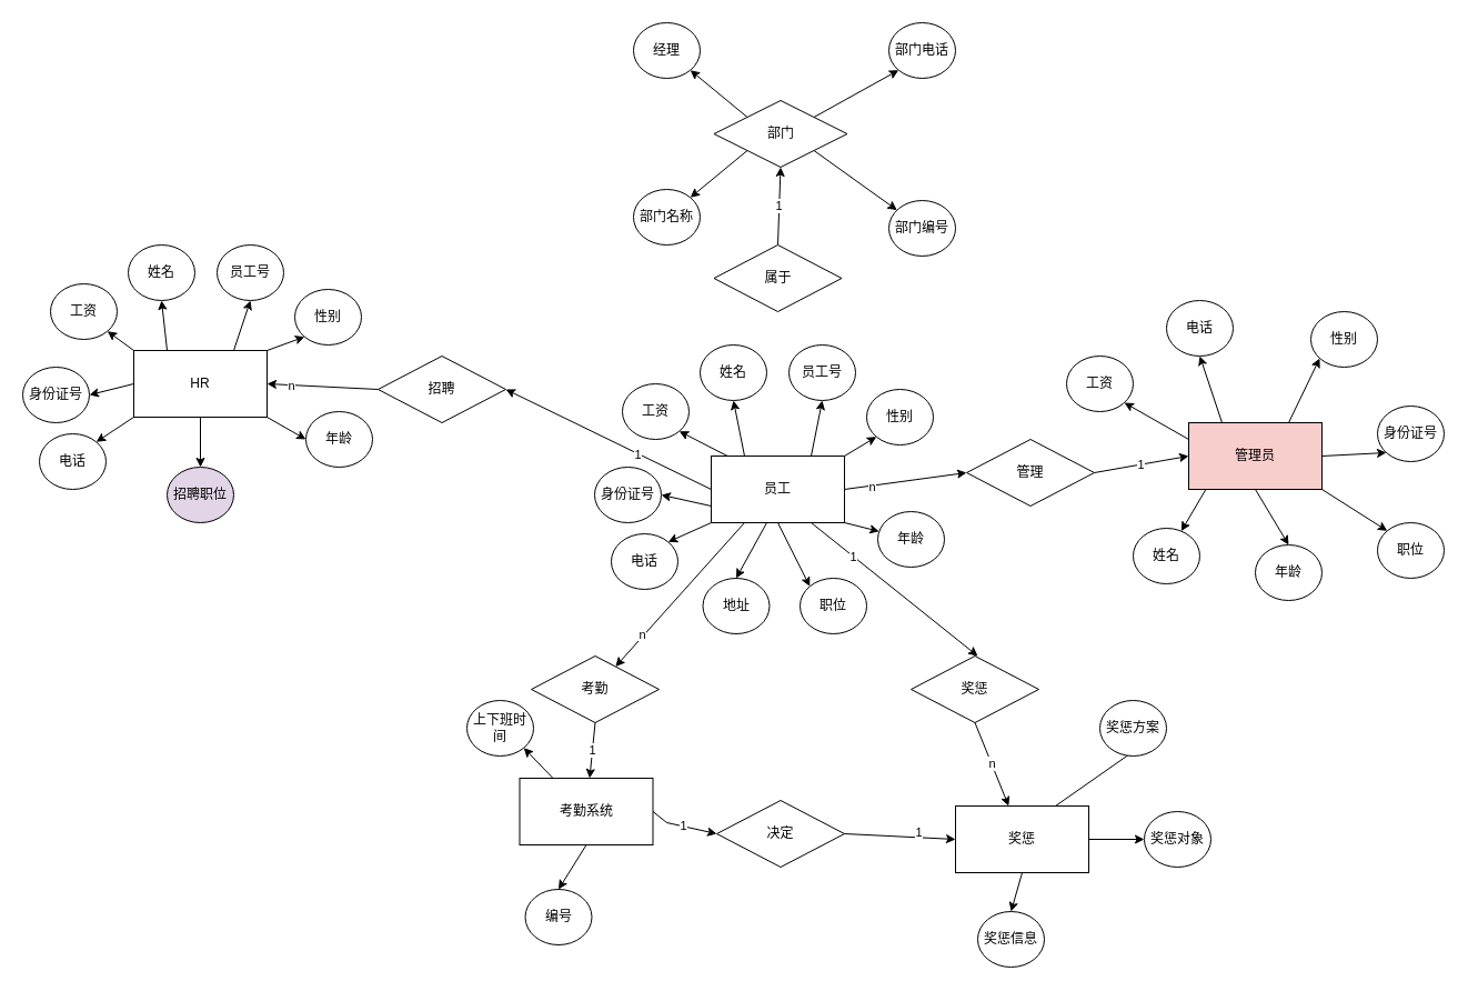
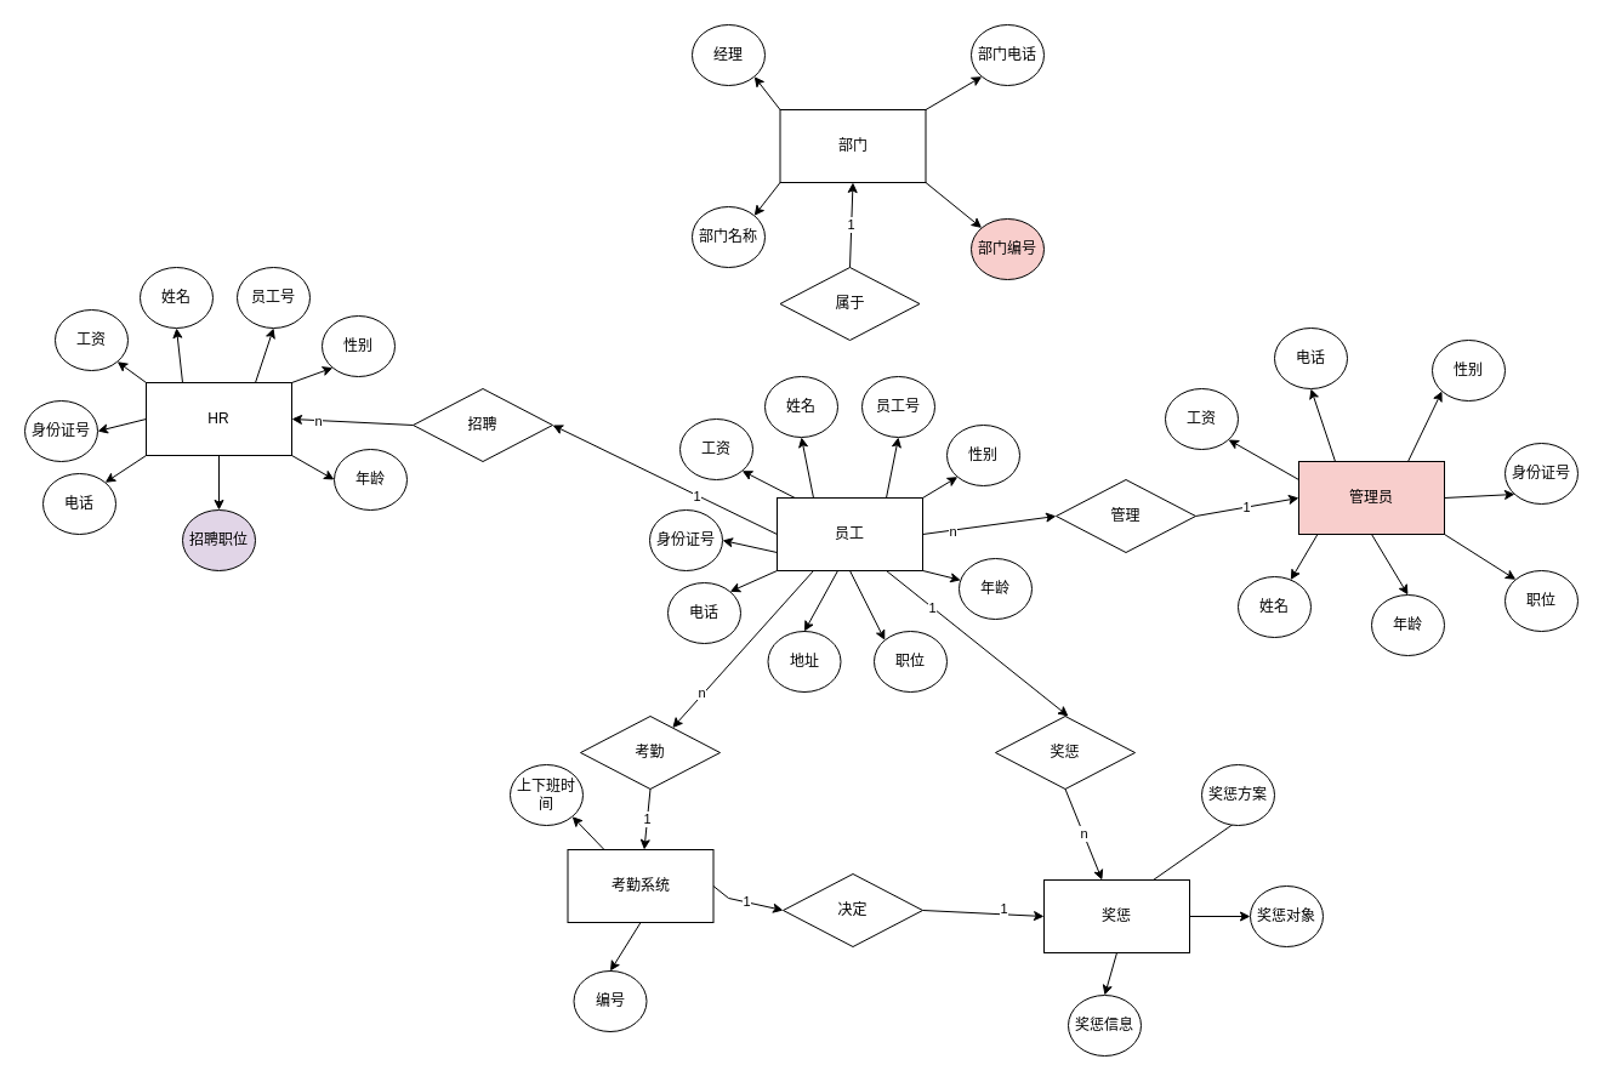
  <mxCell id="0" />
  <mxCell id="1" parent="0" />
  <mxCell id="2" style="orthogonalLoop=1;jettySize=auto;html=1;exitX=0.25;exitY=1;exitDx=0;exitDy=0;rounded=0;strokeColor=default;" edge="1" parent="1" source="17" target="49"><mxGeometry relative="1" as="geometry" /></mxCell>
  <mxCell id="3" value="n" style="edgeLabel;html=1;align=center;verticalAlign=middle;resizable=0;points=[];" vertex="1" connectable="0" parent="2"><mxGeometry x="0.563" y="-1" relative="1" as="geometry"><mxPoint x="-1" as="offset" /></mxGeometry></mxCell>
  <mxCell id="4" style="rounded=0;orthogonalLoop=1;jettySize=auto;html=1;exitX=1;exitY=0.5;exitDx=0;exitDy=0;entryX=0;entryY=0.5;entryDx=0;entryDy=0;" edge="1" parent="1" source="17" target="51"><mxGeometry relative="1" as="geometry" /></mxCell>
  <mxCell id="5" value="n" style="edgeLabel;html=1;align=center;verticalAlign=middle;resizable=0;points=[];" vertex="1" connectable="0" parent="4"><mxGeometry x="-0.542" y="-1" relative="1" as="geometry"><mxPoint as="offset" /></mxGeometry></mxCell>
  <mxCell id="6" style="rounded=0;orthogonalLoop=1;jettySize=auto;html=1;exitX=0;exitY=0.5;exitDx=0;exitDy=0;entryX=1;entryY=0.5;entryDx=0;entryDy=0;" edge="1" parent="1" source="17" target="47"><mxGeometry relative="1" as="geometry" /></mxCell>
  <mxCell id="7" value="1" style="edgeLabel;html=1;align=center;verticalAlign=middle;resizable=0;points=[];" vertex="1" connectable="0" parent="6"><mxGeometry x="-0.271" relative="1" as="geometry"><mxPoint x="1" y="1" as="offset" /></mxGeometry></mxCell>
  <mxCell id="8" style="rounded=0;orthogonalLoop=1;jettySize=auto;html=1;exitX=0.127;exitY=0.005;exitDx=0;exitDy=0;entryX=1;entryY=1;entryDx=0;entryDy=0;exitPerimeter=0;" edge="1" parent="1" source="17" target="63"><mxGeometry relative="1" as="geometry" /></mxCell>
  <mxCell id="9" style="rounded=0;orthogonalLoop=1;jettySize=auto;html=1;exitX=0.75;exitY=0;exitDx=0;exitDy=0;entryX=0.5;entryY=1;entryDx=0;entryDy=0;" edge="1" parent="1" source="17" target="57"><mxGeometry relative="1" as="geometry" /></mxCell>
  <mxCell id="10" style="rounded=0;orthogonalLoop=1;jettySize=auto;html=1;exitX=0.25;exitY=0;exitDx=0;exitDy=0;entryX=0.5;entryY=1;entryDx=0;entryDy=0;" edge="1" parent="1" source="17" target="56"><mxGeometry relative="1" as="geometry" /></mxCell>
  <mxCell id="11" style="rounded=0;orthogonalLoop=1;jettySize=auto;html=1;exitX=0;exitY=0.75;exitDx=0;exitDy=0;entryX=1;entryY=0.5;entryDx=0;entryDy=0;" edge="1" parent="1" source="17" target="58"><mxGeometry relative="1" as="geometry" /></mxCell>
  <mxCell id="12" style="rounded=0;orthogonalLoop=1;jettySize=auto;html=1;entryX=0.5;entryY=0;entryDx=0;entryDy=0;" edge="1" parent="1" target="59"><mxGeometry relative="1" as="geometry"><mxPoint x="690" y="470" as="sourcePoint" /></mxGeometry></mxCell>
  <mxCell id="13" style="rounded=0;orthogonalLoop=1;jettySize=auto;html=1;exitX=0.5;exitY=1;exitDx=0;exitDy=0;entryX=0;entryY=0;entryDx=0;entryDy=0;" edge="1" parent="1" source="17" target="60"><mxGeometry relative="1" as="geometry" /></mxCell>
  <mxCell id="14" style="rounded=0;orthogonalLoop=1;jettySize=auto;html=1;exitX=1;exitY=1;exitDx=0;exitDy=0;" edge="1" parent="1" source="17" target="61"><mxGeometry relative="1" as="geometry" /></mxCell>
  <mxCell id="15" style="rounded=0;orthogonalLoop=1;jettySize=auto;html=1;exitX=1;exitY=0;exitDx=0;exitDy=0;entryX=0;entryY=1;entryDx=0;entryDy=0;" edge="1" parent="1" source="17" target="62"><mxGeometry relative="1" as="geometry" /></mxCell>
  <mxCell id="16" style="rounded=0;orthogonalLoop=1;jettySize=auto;html=1;exitX=0;exitY=1;exitDx=0;exitDy=0;entryX=1;entryY=0;entryDx=0;entryDy=0;" edge="1" parent="1" source="17" target="68"><mxGeometry relative="1" as="geometry" /></mxCell>
  <mxCell id="17" value="员工" style="rounded=0;whiteSpace=wrap;html=1;" vertex="1" parent="1"><mxGeometry x="640" y="410" width="120" height="60" as="geometry" /></mxCell>
  <mxCell id="18" style="rounded=0;orthogonalLoop=1;jettySize=auto;html=1;exitX=1;exitY=0;exitDx=0;exitDy=0;entryX=0;entryY=1;entryDx=0;entryDy=0;" edge="1" parent="1" source="22" target="66"><mxGeometry relative="1" as="geometry" /></mxCell>
  <mxCell id="19" style="rounded=0;orthogonalLoop=1;jettySize=auto;html=1;exitX=0;exitY=0;exitDx=0;exitDy=0;entryX=1;entryY=1;entryDx=0;entryDy=0;" edge="1" parent="1" source="22" target="67"><mxGeometry relative="1" as="geometry" /></mxCell>
  <mxCell id="20" style="rounded=0;orthogonalLoop=1;jettySize=auto;html=1;exitX=0;exitY=1;exitDx=0;exitDy=0;entryX=1;entryY=0;entryDx=0;entryDy=0;" edge="1" parent="1" source="22" target="65"><mxGeometry relative="1" as="geometry"><mxPoint x="621.518" y="137.58" as="targetPoint" /></mxGeometry></mxCell>
  <mxCell id="21" style="rounded=0;orthogonalLoop=1;jettySize=auto;html=1;exitX=1;exitY=1;exitDx=0;exitDy=0;" edge="1" parent="1" source="22" target="64"><mxGeometry relative="1" as="geometry"><mxPoint x="808.482" y="147.58" as="targetPoint" /></mxGeometry></mxCell>
- <mxCell id="22" value="部门" style="rhombus;whiteSpace=wrap;html=1;" vertex="1" parent="1"><mxGeometry x="642.5" y="90" width="120" height="60" as="geometry" /></mxCell>
+ <mxCell id="22" value="部门" style="rounded=0;whiteSpace=wrap;html=1;" vertex="1" parent="1"><mxGeometry x="642.5" y="90" width="120" height="60" as="geometry" /></mxCell>
  <mxCell id="23" style="rounded=0;orthogonalLoop=1;jettySize=auto;html=1;exitX=0.127;exitY=1.005;exitDx=0;exitDy=0;exitPerimeter=0;" edge="1" parent="1" source="26" target="75"><mxGeometry relative="1" as="geometry" /></mxCell>
  <mxCell id="24" style="rounded=0;orthogonalLoop=1;jettySize=auto;html=1;exitX=0.5;exitY=1;exitDx=0;exitDy=0;entryX=0.5;entryY=0;entryDx=0;entryDy=0;" edge="1" parent="1" source="26" target="71"><mxGeometry relative="1" as="geometry" /></mxCell>
  <mxCell id="25" style="rounded=0;orthogonalLoop=1;jettySize=auto;html=1;exitX=1;exitY=1;exitDx=0;exitDy=0;entryX=0;entryY=0;entryDx=0;entryDy=0;" edge="1" parent="1" source="26" target="72"><mxGeometry relative="1" as="geometry" /></mxCell>
  <mxCell id="26" value="管理员" style="rounded=0;whiteSpace=wrap;html=1;fillColor=#f8cecc;" vertex="1" parent="1"><mxGeometry x="1070" y="380" width="120" height="60" as="geometry" /></mxCell>
  <mxCell id="27" style="rounded=0;orthogonalLoop=1;jettySize=auto;html=1;exitX=0.5;exitY=1;exitDx=0;exitDy=0;entryX=0.5;entryY=0;entryDx=0;entryDy=0;" edge="1" parent="1" source="29" target="88"><mxGeometry relative="1" as="geometry" /></mxCell>
  <mxCell id="28" style="rounded=0;orthogonalLoop=1;jettySize=auto;html=1;exitX=0.75;exitY=0;exitDx=0;exitDy=0;entryX=1;entryY=0.5;entryDx=0;entryDy=0;" edge="1" parent="1" source="29" target="90"><mxGeometry relative="1" as="geometry" /></mxCell>
  <mxCell id="29" value="奖惩" style="rounded=0;whiteSpace=wrap;html=1;" vertex="1" parent="1"><mxGeometry x="860" y="725" width="120" height="60" as="geometry" /></mxCell>
  <mxCell id="30" style="rounded=0;orthogonalLoop=1;jettySize=auto;html=1;exitX=0;exitY=1;exitDx=0;exitDy=0;entryX=1;entryY=0;entryDx=0;entryDy=0;" edge="1" parent="1" source="38" target="86"><mxGeometry relative="1" as="geometry" /></mxCell>
  <mxCell id="31" style="rounded=0;orthogonalLoop=1;jettySize=auto;html=1;exitX=0;exitY=0.5;exitDx=0;exitDy=0;entryX=1;entryY=0.5;entryDx=0;entryDy=0;" edge="1" parent="1" source="38" target="82"><mxGeometry relative="1" as="geometry" /></mxCell>
  <mxCell id="32" style="rounded=0;orthogonalLoop=1;jettySize=auto;html=1;exitX=0;exitY=0;exitDx=0;exitDy=0;entryX=1;entryY=1;entryDx=0;entryDy=0;" edge="1" parent="1" source="38" target="85"><mxGeometry relative="1" as="geometry" /></mxCell>
  <mxCell id="33" style="rounded=0;orthogonalLoop=1;jettySize=auto;html=1;exitX=0.25;exitY=0;exitDx=0;exitDy=0;entryX=0.5;entryY=1;entryDx=0;entryDy=0;" edge="1" parent="1" source="38" target="80"><mxGeometry relative="1" as="geometry" /></mxCell>
  <mxCell id="34" style="rounded=0;orthogonalLoop=1;jettySize=auto;html=1;exitX=0.75;exitY=0;exitDx=0;exitDy=0;entryX=0.5;entryY=1;entryDx=0;entryDy=0;" edge="1" parent="1" source="38" target="81"><mxGeometry relative="1" as="geometry" /></mxCell>
  <mxCell id="35" style="rounded=0;orthogonalLoop=1;jettySize=auto;html=1;exitX=1;exitY=0;exitDx=0;exitDy=0;entryX=0;entryY=1;entryDx=0;entryDy=0;" edge="1" parent="1" source="38" target="84"><mxGeometry relative="1" as="geometry" /></mxCell>
  <mxCell id="36" style="rounded=0;orthogonalLoop=1;jettySize=auto;html=1;exitX=1;exitY=1;exitDx=0;exitDy=0;entryX=0;entryY=0.5;entryDx=0;entryDy=0;" edge="1" parent="1" source="38" target="83"><mxGeometry relative="1" as="geometry" /></mxCell>
  <mxCell id="37" style="rounded=0;orthogonalLoop=1;jettySize=auto;html=1;exitX=0.5;exitY=1;exitDx=0;exitDy=0;entryX=0.5;entryY=0;entryDx=0;entryDy=0;" edge="1" parent="1" source="38" target="87"><mxGeometry relative="1" as="geometry" /></mxCell>
  <mxCell id="38" value="HR" style="rounded=0;whiteSpace=wrap;html=1;" vertex="1" parent="1"><mxGeometry x="120" y="315" width="120" height="60" as="geometry" /></mxCell>
  <mxCell id="39" value="1" style="rounded=0;orthogonalLoop=1;jettySize=auto;html=1;exitX=1;exitY=0.5;exitDx=0;exitDy=0;entryX=0;entryY=0.5;entryDx=0;entryDy=0;" edge="1" parent="1" source="42" target="94"><mxGeometry relative="1" as="geometry"><Array as="points"><mxPoint x="600" y="740" /></Array></mxGeometry></mxCell>
  <mxCell id="40" style="rounded=0;orthogonalLoop=1;jettySize=auto;html=1;exitX=0.25;exitY=0;exitDx=0;exitDy=0;entryX=1;entryY=1;entryDx=0;entryDy=0;" edge="1" parent="1" source="42" target="95"><mxGeometry relative="1" as="geometry" /></mxCell>
  <mxCell id="41" style="rounded=0;orthogonalLoop=1;jettySize=auto;html=1;exitX=0.5;exitY=1;exitDx=0;exitDy=0;entryX=0.5;entryY=0;entryDx=0;entryDy=0;" edge="1" parent="1" source="42" target="96"><mxGeometry relative="1" as="geometry" /></mxCell>
  <mxCell id="42" value="考勤系统" style="rounded=0;whiteSpace=wrap;html=1;" vertex="1" parent="1"><mxGeometry x="467.5" y="700" width="120" height="60" as="geometry" /></mxCell>
  <mxCell id="43" value="1" style="rounded=0;orthogonalLoop=1;jettySize=auto;html=1;exitX=0.5;exitY=0;exitDx=0;exitDy=0;entryX=0.5;entryY=1;entryDx=0;entryDy=0;" edge="1" parent="1" source="44" target="22"><mxGeometry relative="1" as="geometry" /></mxCell>
  <mxCell id="44" value="属于" style="rhombus;whiteSpace=wrap;html=1;" vertex="1" parent="1"><mxGeometry x="642.5" y="220" width="115" height="60" as="geometry" /></mxCell>
  <mxCell id="45" style="rounded=0;orthogonalLoop=1;jettySize=auto;html=1;exitX=0;exitY=0.5;exitDx=0;exitDy=0;entryX=1;entryY=0.5;entryDx=0;entryDy=0;" edge="1" parent="1" source="47" target="38"><mxGeometry relative="1" as="geometry" /></mxCell>
  <mxCell id="46" value="n" style="edgeLabel;html=1;align=center;verticalAlign=middle;resizable=0;points=[];" vertex="1" connectable="0" parent="45"><mxGeometry x="0.551" relative="1" as="geometry"><mxPoint x="-1" as="offset" /></mxGeometry></mxCell>
  <mxCell id="47" value="招聘" style="rhombus;whiteSpace=wrap;html=1;" vertex="1" parent="1"><mxGeometry x="340" y="320" width="115" height="60" as="geometry" /></mxCell>
  <mxCell id="48" value="1" style="rounded=0;orthogonalLoop=1;jettySize=auto;html=1;exitX=0.5;exitY=1;exitDx=0;exitDy=0;" edge="1" parent="1" source="49" target="42"><mxGeometry relative="1" as="geometry" /></mxCell>
  <mxCell id="49" value="考勤" style="rhombus;whiteSpace=wrap;html=1;" vertex="1" parent="1"><mxGeometry x="478" y="590" width="115" height="60" as="geometry" /></mxCell>
  <mxCell id="50" value="1" style="rounded=0;orthogonalLoop=1;jettySize=auto;html=1;exitX=1;exitY=0.5;exitDx=0;exitDy=0;entryX=0;entryY=0.5;entryDx=0;entryDy=0;" edge="1" parent="1" source="51" target="26"><mxGeometry relative="1" as="geometry" /></mxCell>
  <mxCell id="51" value="管理" style="rhombus;whiteSpace=wrap;html=1;" vertex="1" parent="1"><mxGeometry x="870" y="395" width="115" height="60" as="geometry" /></mxCell>
  <mxCell id="52" value="n" style="rounded=0;orthogonalLoop=1;jettySize=auto;html=1;exitX=0.5;exitY=1;exitDx=0;exitDy=0;" edge="1" parent="1" source="53" target="29"><mxGeometry relative="1" as="geometry" /></mxCell>
  <mxCell id="53" value="奖惩" style="rhombus;whiteSpace=wrap;html=1;" vertex="1" parent="1"><mxGeometry x="820" y="590" width="115" height="60" as="geometry" /></mxCell>
  <mxCell id="54" style="rounded=0;orthogonalLoop=1;jettySize=auto;html=1;exitX=0.75;exitY=1;exitDx=0;exitDy=0;entryX=0.522;entryY=0;entryDx=0;entryDy=0;entryPerimeter=0;" edge="1" parent="1" source="17" target="53"><mxGeometry relative="1" as="geometry" /></mxCell>
  <mxCell id="55" value="1" style="edgeLabel;html=1;align=center;verticalAlign=middle;resizable=0;points=[];" vertex="1" connectable="0" parent="54"><mxGeometry x="-0.505" y="-1" relative="1" as="geometry"><mxPoint x="1" as="offset" /></mxGeometry></mxCell>
  <mxCell id="56" value="姓名" style="ellipse;whiteSpace=wrap;html=1;" vertex="1" parent="1"><mxGeometry x="630" y="310" width="60" height="50" as="geometry" /></mxCell>
  <mxCell id="57" value="员工号" style="ellipse;whiteSpace=wrap;html=1;" vertex="1" parent="1"><mxGeometry x="710" y="310" width="60" height="50" as="geometry" /></mxCell>
  <mxCell id="58" value="身份证号" style="ellipse;whiteSpace=wrap;html=1;" vertex="1" parent="1"><mxGeometry x="535" y="420" width="60" height="50" as="geometry" /></mxCell>
  <mxCell id="59" value="地址" style="ellipse;whiteSpace=wrap;html=1;" vertex="1" parent="1"><mxGeometry x="632.5" y="520" width="60" height="50" as="geometry" /></mxCell>
  <mxCell id="60" value="职位" style="ellipse;whiteSpace=wrap;html=1;" vertex="1" parent="1"><mxGeometry x="720" y="520" width="60" height="50" as="geometry" /></mxCell>
  <mxCell id="61" value="年龄" style="ellipse;whiteSpace=wrap;html=1;" vertex="1" parent="1"><mxGeometry x="790" y="460" width="60" height="50" as="geometry" /></mxCell>
  <mxCell id="62" value="性别" style="ellipse;whiteSpace=wrap;html=1;" vertex="1" parent="1"><mxGeometry x="780" y="350" width="60" height="50" as="geometry" /></mxCell>
  <mxCell id="63" value="工资" style="ellipse;whiteSpace=wrap;html=1;" vertex="1" parent="1"><mxGeometry x="560" y="345" width="60" height="50" as="geometry" /></mxCell>
- <mxCell id="64" value="部门编号" style="ellipse;whiteSpace=wrap;html=1;" vertex="1" parent="1"><mxGeometry x="800" y="180" width="60" height="50" as="geometry" /></mxCell>
+ <mxCell id="64" value="部门编号" style="ellipse;whiteSpace=wrap;html=1;fillColor=#f8cecc;" vertex="1" parent="1"><mxGeometry x="800" y="180" width="60" height="50" as="geometry" /></mxCell>
  <mxCell id="65" value="部门名称" style="ellipse;whiteSpace=wrap;html=1;" vertex="1" parent="1"><mxGeometry x="570" y="170" width="60" height="50" as="geometry" /></mxCell>
  <mxCell id="66" value="部门电话" style="ellipse;whiteSpace=wrap;html=1;" vertex="1" parent="1"><mxGeometry x="800" y="20" width="60" height="50" as="geometry" /></mxCell>
  <mxCell id="67" value="经理" style="ellipse;whiteSpace=wrap;html=1;" vertex="1" parent="1"><mxGeometry x="570" y="20" width="60" height="50" as="geometry" /></mxCell>
  <mxCell id="68" value="电话" style="ellipse;whiteSpace=wrap;html=1;" vertex="1" parent="1"><mxGeometry x="550" y="480" width="60" height="50" as="geometry" /></mxCell>
  <mxCell id="69" value="电话" style="ellipse;whiteSpace=wrap;html=1;" vertex="1" parent="1"><mxGeometry x="1050" y="270" width="60" height="50" as="geometry" /></mxCell>
  <mxCell id="70" value="性别" style="ellipse;whiteSpace=wrap;html=1;" vertex="1" parent="1"><mxGeometry x="1180" y="280" width="60" height="50" as="geometry" /></mxCell>
  <mxCell id="71" value="年龄" style="ellipse;whiteSpace=wrap;html=1;" vertex="1" parent="1"><mxGeometry x="1130" y="490" width="60" height="50" as="geometry" /></mxCell>
  <mxCell id="72" value="职位" style="ellipse;whiteSpace=wrap;html=1;" vertex="1" parent="1"><mxGeometry x="1240" y="470" width="60" height="50" as="geometry" /></mxCell>
  <mxCell id="73" value="身份证号" style="ellipse;whiteSpace=wrap;html=1;" vertex="1" parent="1"><mxGeometry x="1240" y="365" width="60" height="50" as="geometry" /></mxCell>
  <mxCell id="74" value="工资" style="ellipse;whiteSpace=wrap;html=1;" vertex="1" parent="1"><mxGeometry x="960" y="320" width="60" height="50" as="geometry" /></mxCell>
  <mxCell id="75" value="姓名" style="ellipse;whiteSpace=wrap;html=1;" vertex="1" parent="1"><mxGeometry x="1020" y="475" width="60" height="50" as="geometry" /></mxCell>
  <mxCell id="76" style="rounded=0;orthogonalLoop=1;jettySize=auto;html=1;exitX=0;exitY=0.25;exitDx=0;exitDy=0;entryX=1;entryY=1;entryDx=0;entryDy=0;" edge="1" parent="1"><mxGeometry relative="1" as="geometry"><mxPoint x="1070" y="395" as="sourcePoint" /><mxPoint x="1012" y="362" as="targetPoint" /></mxGeometry></mxCell>
  <mxCell id="77" style="rounded=0;orthogonalLoop=1;jettySize=auto;html=1;exitX=0.25;exitY=0;exitDx=0;exitDy=0;entryX=0.5;entryY=1;entryDx=0;entryDy=0;" edge="1" parent="1"><mxGeometry relative="1" as="geometry"><mxPoint x="1100" y="380" as="sourcePoint" /><mxPoint x="1080" y="320" as="targetPoint" /></mxGeometry></mxCell>
  <mxCell id="78" style="rounded=0;orthogonalLoop=1;jettySize=auto;html=1;exitX=0.75;exitY=0;exitDx=0;exitDy=0;entryX=0;entryY=1;entryDx=0;entryDy=0;" edge="1" parent="1"><mxGeometry relative="1" as="geometry"><mxPoint x="1160" y="380" as="sourcePoint" /><mxPoint x="1188" y="322" as="targetPoint" /></mxGeometry></mxCell>
  <mxCell id="79" style="rounded=0;orthogonalLoop=1;jettySize=auto;html=1;exitX=1;exitY=0.5;exitDx=0;exitDy=0;entryX=0;entryY=1;entryDx=0;entryDy=0;" edge="1" parent="1"><mxGeometry relative="1" as="geometry"><mxPoint x="1190" y="410" as="sourcePoint" /><mxPoint x="1248" y="407" as="targetPoint" /></mxGeometry></mxCell>
  <mxCell id="80" value="姓名" style="ellipse;whiteSpace=wrap;html=1;" vertex="1" parent="1"><mxGeometry x="115" y="220" width="60" height="50" as="geometry" /></mxCell>
  <mxCell id="81" value="员工号" style="ellipse;whiteSpace=wrap;html=1;" vertex="1" parent="1"><mxGeometry x="195" y="220" width="60" height="50" as="geometry" /></mxCell>
  <mxCell id="82" value="身份证号" style="ellipse;whiteSpace=wrap;html=1;" vertex="1" parent="1"><mxGeometry x="20" y="330" width="60" height="50" as="geometry" /></mxCell>
  <mxCell id="83" value="年龄" style="ellipse;whiteSpace=wrap;html=1;" vertex="1" parent="1"><mxGeometry x="275" y="370" width="60" height="50" as="geometry" /></mxCell>
  <mxCell id="84" value="性别" style="ellipse;whiteSpace=wrap;html=1;" vertex="1" parent="1"><mxGeometry x="265" y="260" width="60" height="50" as="geometry" /></mxCell>
  <mxCell id="85" value="工资" style="ellipse;whiteSpace=wrap;html=1;" vertex="1" parent="1"><mxGeometry x="45" y="255" width="60" height="50" as="geometry" /></mxCell>
  <mxCell id="86" value="电话" style="ellipse;whiteSpace=wrap;html=1;" vertex="1" parent="1"><mxGeometry x="35" y="390" width="60" height="50" as="geometry" /></mxCell>
  <mxCell id="87" value="招聘职位" style="ellipse;whiteSpace=wrap;html=1;fillColor=#e1d5e7;" vertex="1" parent="1"><mxGeometry x="150" y="420" width="60" height="50" as="geometry" /></mxCell>
  <mxCell id="88" value="奖惩信息" style="ellipse;whiteSpace=wrap;html=1;" vertex="1" parent="1"><mxGeometry x="880" y="820" width="60" height="50" as="geometry" /></mxCell>
  <mxCell id="89" value="奖惩对象" style="ellipse;whiteSpace=wrap;html=1;" vertex="1" parent="1"><mxGeometry x="1030" y="730" width="60" height="50" as="geometry" /></mxCell>
  <mxCell id="90" value="奖惩方案" style="ellipse;whiteSpace=wrap;html=1;" vertex="1" parent="1"><mxGeometry x="990" y="630" width="60" height="50" as="geometry" /></mxCell>
  <mxCell id="91" style="rounded=0;orthogonalLoop=1;jettySize=auto;html=1;exitX=1;exitY=0.5;exitDx=0;exitDy=0;entryX=0;entryY=0.5;entryDx=0;entryDy=0;" edge="1" parent="1" source="29" target="89"><mxGeometry relative="1" as="geometry"><mxPoint x="980" y="747.5" as="sourcePoint" /><mxPoint x="1010" y="752.5" as="targetPoint" /></mxGeometry></mxCell>
  <mxCell id="92" style="rounded=0;orthogonalLoop=1;jettySize=auto;html=1;exitX=1;exitY=0.5;exitDx=0;exitDy=0;entryX=0;entryY=0.5;entryDx=0;entryDy=0;" edge="1" parent="1" source="94" target="29"><mxGeometry relative="1" as="geometry" /></mxCell>
  <mxCell id="93" value="1" style="edgeLabel;html=1;align=center;verticalAlign=middle;resizable=0;points=[];" vertex="1" connectable="0" parent="92"><mxGeometry x="0.33" y="4" relative="1" as="geometry"><mxPoint x="-1" y="-1" as="offset" /></mxGeometry></mxCell>
  <mxCell id="94" value="决定" style="rhombus;whiteSpace=wrap;html=1;" vertex="1" parent="1"><mxGeometry x="645" y="720" width="115" height="60" as="geometry" /></mxCell>
  <mxCell id="95" value="上下班时间" style="ellipse;whiteSpace=wrap;html=1;" vertex="1" parent="1"><mxGeometry x="420" y="630" width="60" height="50" as="geometry" /></mxCell>
  <mxCell id="96" value="编号" style="ellipse;whiteSpace=wrap;html=1;" vertex="1" parent="1"><mxGeometry x="472.5" y="800" width="60" height="50" as="geometry" /></mxCell>
